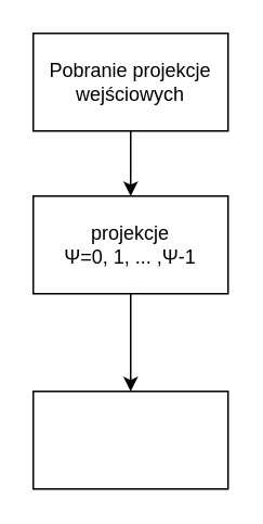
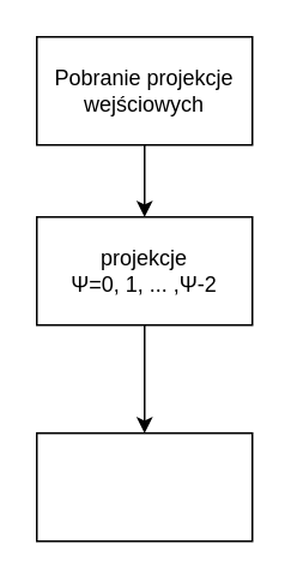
  <mxCell id="0" />
  <mxCell id="1" parent="0" />
  <mxCell id="2" value="" style="edgeStyle=orthogonalEdgeStyle;rounded=0;orthogonalLoop=1;jettySize=auto;html=1;" edge="1" parent="1" source="3" target="5"><mxGeometry relative="1" as="geometry" /></mxCell>
  <mxCell id="3" value="Pobranie projekcje wejściowych" style="rounded=1;whiteSpace=wrap;html=1;fontSize=12;glass=0;strokeWidth=1;shadow=0;arcSize=0;" parent="1" vertex="1"><mxGeometry x="20" y="20" width="120" height="60" as="geometry" /></mxCell>
  <mxCell id="4" value="" style="edgeStyle=orthogonalEdgeStyle;rounded=0;orthogonalLoop=1;jettySize=auto;html=1;" edge="1" parent="1" source="5" target="6"><mxGeometry relative="1" as="geometry" /></mxCell>
- <mxCell id="5" value="&lt;div&gt;projekcje &lt;br&gt;&lt;/div&gt;&lt;div&gt;&lt;span lang=&quot;grc&quot;&gt;Ψ=0, 1, ... ,&lt;/span&gt;&lt;span lang=&quot;grc&quot;&gt;Ψ-1&lt;/span&gt;&lt;/div&gt;" style="rounded=1;whiteSpace=wrap;html=1;arcSize=0;" vertex="1" parent="1"><mxGeometry x="20" y="120" width="120" height="60" as="geometry" /></mxCell>
+ <mxCell id="5" value="&lt;div&gt;projekcje &lt;br&gt;&lt;/div&gt;&lt;div&gt;&lt;span lang=&quot;grc&quot;&gt;Ψ=0, 1, ... ,&lt;/span&gt;&lt;span lang=&quot;grc&quot;&gt;Ψ-2&lt;/span&gt;&lt;/div&gt;" style="rounded=1;whiteSpace=wrap;html=1;arcSize=0;" vertex="1" parent="1"><mxGeometry x="20" y="120" width="120" height="60" as="geometry" /></mxCell>
  <mxCell id="6" value="" style="rounded=0;whiteSpace=wrap;html=1;" vertex="1" parent="1"><mxGeometry x="20" y="240" width="120" height="60" as="geometry" /></mxCell>
